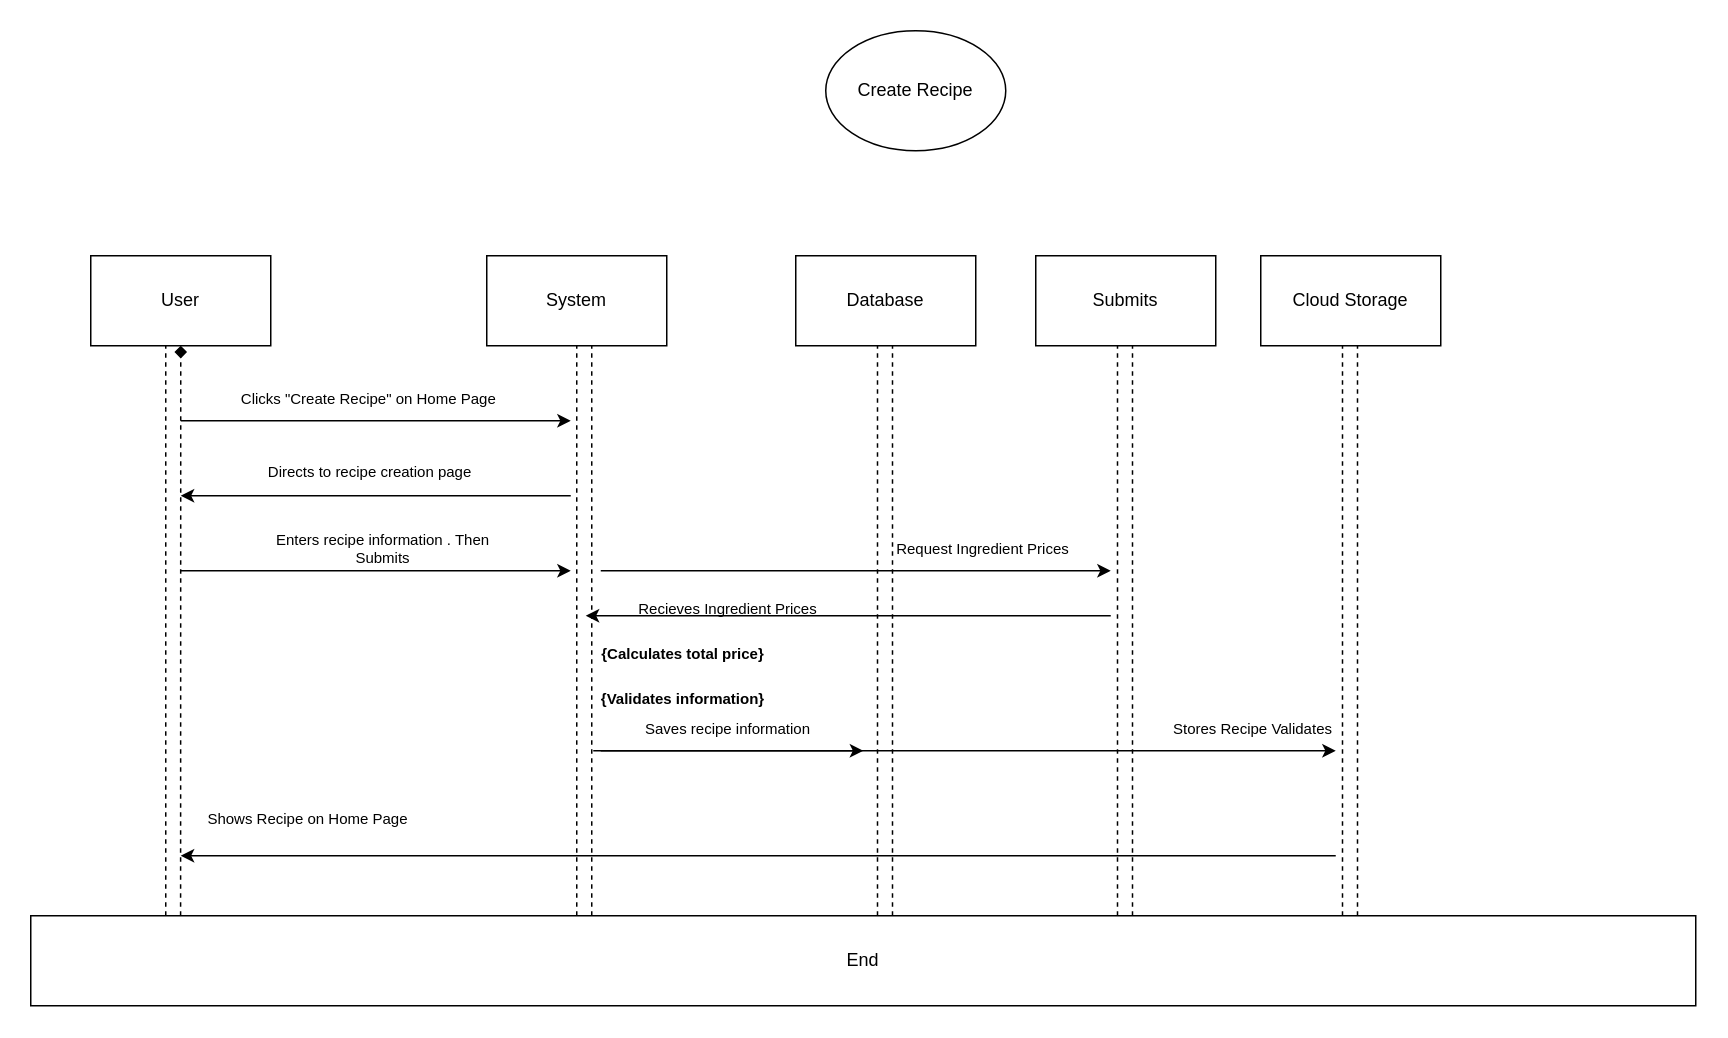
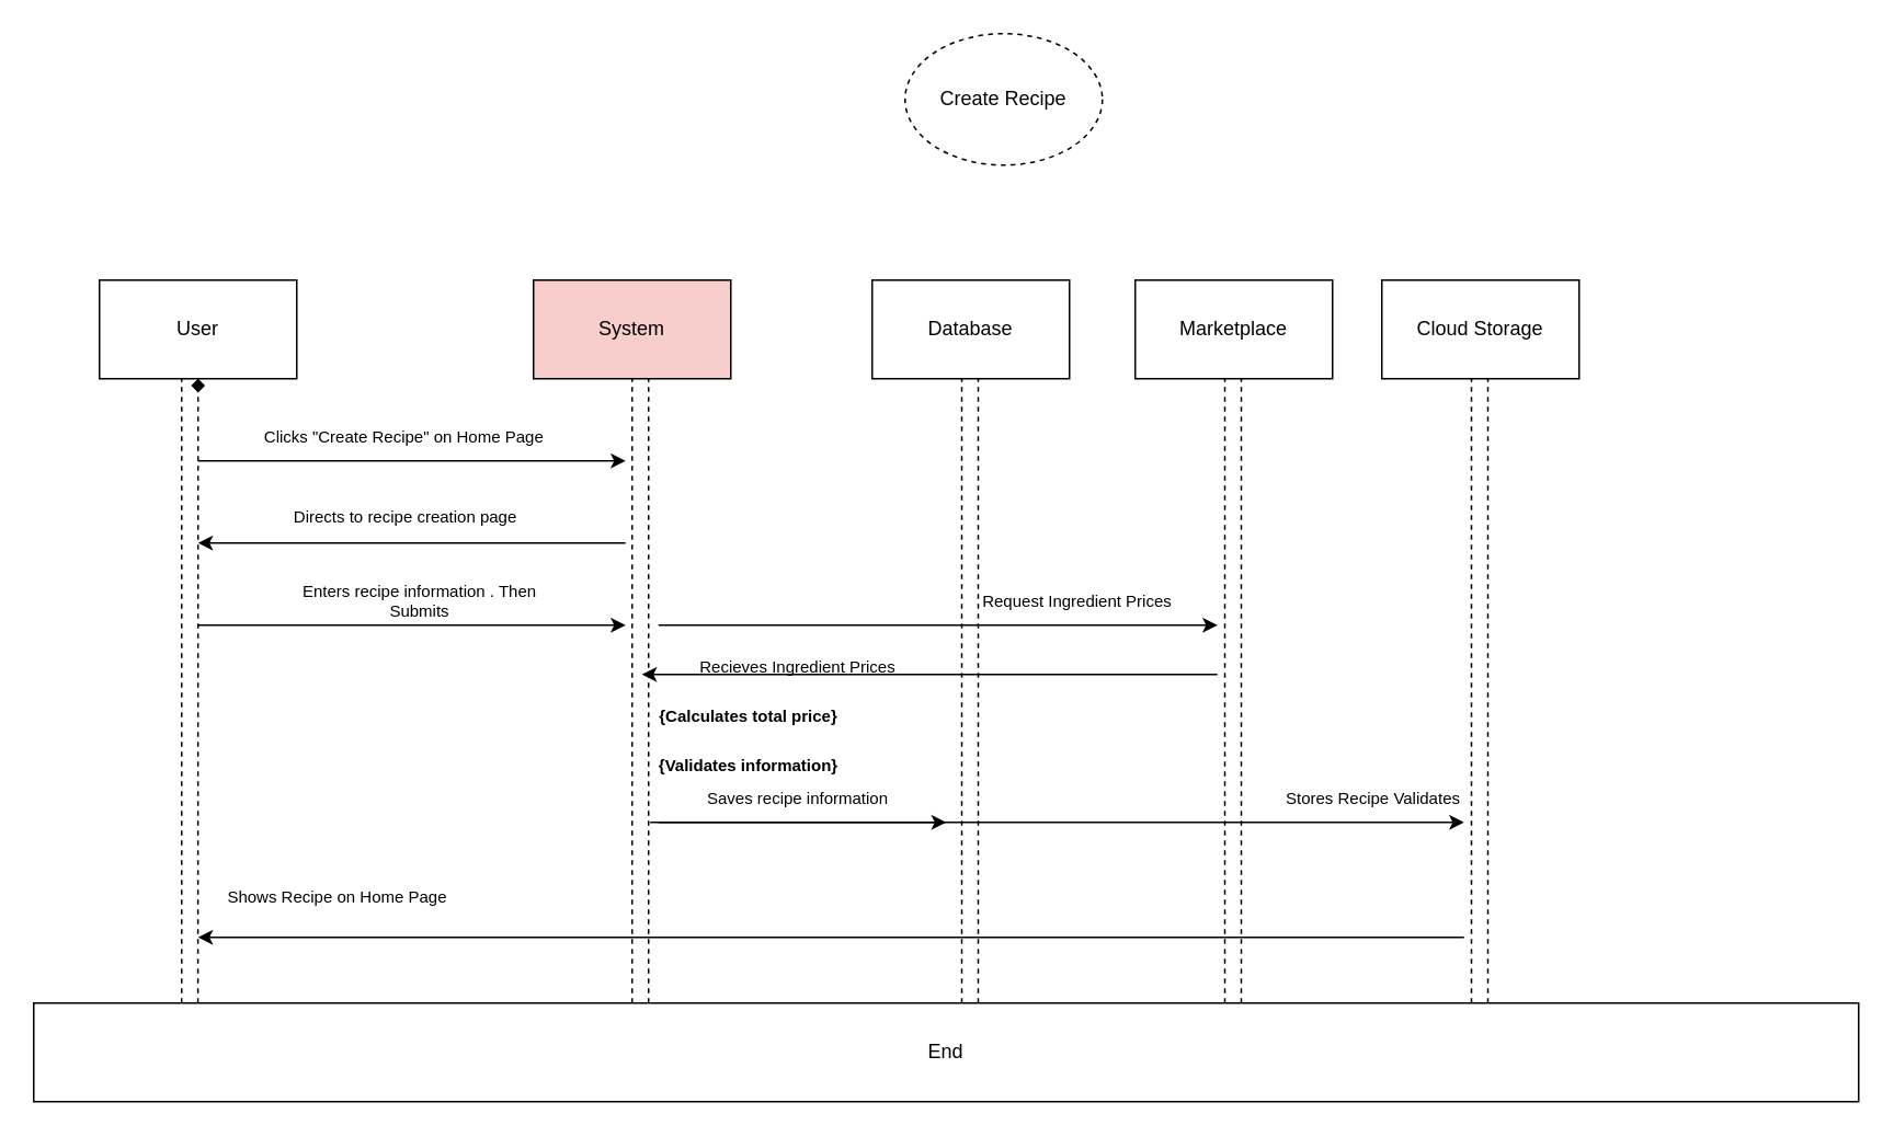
  <mxCell id="0" />
  <mxCell id="1" parent="0" />
  <mxCell id="2" value="User" style="rounded=0;whiteSpace=wrap;html=1;" parent="1" vertex="1"><mxGeometry x="60" y="170" width="120" height="60" as="geometry" /></mxCell>
- <mxCell id="3" value="System" style="rounded=0;whiteSpace=wrap;html=1;" parent="1" vertex="1"><mxGeometry x="324" y="170" width="120" height="60" as="geometry" /></mxCell>
+ <mxCell id="3" value="System" style="rounded=0;whiteSpace=wrap;html=1;fillColor=#f8cecc;" parent="1" vertex="1"><mxGeometry x="324" y="170" width="120" height="60" as="geometry" /></mxCell>
  <mxCell id="4" value="Database" style="rounded=0;whiteSpace=wrap;html=1;" parent="1" vertex="1"><mxGeometry x="530" y="170" width="120" height="60" as="geometry" /></mxCell>
- <mxCell id="5" value="Submits" style="rounded=0;whiteSpace=wrap;html=1;" parent="1" vertex="1"><mxGeometry x="690" y="170" width="120" height="60" as="geometry" /></mxCell>
+ <mxCell id="5" value="Marketplace" style="rounded=0;whiteSpace=wrap;html=1;" parent="1" vertex="1"><mxGeometry x="690" y="170" width="120" height="60" as="geometry" /></mxCell>
  <mxCell id="6" value="Cloud Storage" style="rounded=0;whiteSpace=wrap;html=1;" parent="1" vertex="1"><mxGeometry x="840" y="170" width="120" height="60" as="geometry" /></mxCell>
  <mxCell id="7" value="End" style="rounded=0;whiteSpace=wrap;html=1;" parent="1" vertex="1"><mxGeometry x="20" y="610" width="1110" height="60" as="geometry" /></mxCell>
- <mxCell id="8" value="Create Recipe" style="ellipse;whiteSpace=wrap;html=1;" parent="1" vertex="1"><mxGeometry x="550" y="20" width="120" height="80" as="geometry" /></mxCell>
+ <mxCell id="8" value="Create Recipe" style="ellipse;whiteSpace=wrap;html=1;dashed=1;" parent="1" vertex="1"><mxGeometry x="550" y="20" width="120" height="80" as="geometry" /></mxCell>
  <mxCell id="9" value="" style="endArrow=diamond;dashed=1;html=1;rounded=0;entryX=0.5;entryY=1;entryDx=0;entryDy=0;exitX=0.09;exitY=0;exitDx=0;exitDy=0;exitPerimeter=0;" parent="1" source="7" target="2" edge="1"><mxGeometry width="50" height="50" relative="1" as="geometry"><mxPoint x="260" y="360" as="sourcePoint" /><mxPoint x="310" y="310" as="targetPoint" /></mxGeometry></mxCell>
  <mxCell id="10" value="" style="endArrow=none;dashed=1;html=1;rounded=0;entryX=0.5;entryY=1;entryDx=0;entryDy=0;exitX=0.09;exitY=0;exitDx=0;exitDy=0;exitPerimeter=0;" parent="1" edge="1"><mxGeometry width="50" height="50" relative="1" as="geometry"><mxPoint x="110" y="610" as="sourcePoint" /><mxPoint x="110" y="230" as="targetPoint" /><Array as="points"><mxPoint x="110" y="420" /></Array></mxGeometry></mxCell>
  <mxCell id="11" value="" style="endArrow=none;dashed=1;html=1;rounded=0;entryX=0.5;entryY=1;entryDx=0;entryDy=0;exitX=0.09;exitY=0;exitDx=0;exitDy=0;exitPerimeter=0;" parent="1" edge="1"><mxGeometry width="50" height="50" relative="1" as="geometry"><mxPoint x="394" y="610" as="sourcePoint" /><mxPoint x="394" y="230" as="targetPoint" /></mxGeometry></mxCell>
  <mxCell id="12" value="" style="endArrow=none;dashed=1;html=1;rounded=0;entryX=0.5;entryY=1;entryDx=0;entryDy=0;exitX=0.09;exitY=0;exitDx=0;exitDy=0;exitPerimeter=0;" parent="1" edge="1"><mxGeometry width="50" height="50" relative="1" as="geometry"><mxPoint x="384" y="610" as="sourcePoint" /><mxPoint x="384" y="230" as="targetPoint" /><Array as="points"><mxPoint x="384" y="420" /></Array></mxGeometry></mxCell>
  <mxCell id="13" value="" style="endArrow=none;dashed=1;html=1;rounded=0;entryX=0.5;entryY=1;entryDx=0;entryDy=0;exitX=0.09;exitY=0;exitDx=0;exitDy=0;exitPerimeter=0;" parent="1" edge="1"><mxGeometry width="50" height="50" relative="1" as="geometry"><mxPoint x="594.5" y="610" as="sourcePoint" /><mxPoint x="594.5" y="230" as="targetPoint" /></mxGeometry></mxCell>
  <mxCell id="14" value="" style="endArrow=none;dashed=1;html=1;rounded=0;entryX=0.5;entryY=1;entryDx=0;entryDy=0;exitX=0.09;exitY=0;exitDx=0;exitDy=0;exitPerimeter=0;" parent="1" edge="1"><mxGeometry width="50" height="50" relative="1" as="geometry"><mxPoint x="584.5" y="610" as="sourcePoint" /><mxPoint x="584.5" y="230" as="targetPoint" /><Array as="points"><mxPoint x="584.5" y="420" /></Array></mxGeometry></mxCell>
  <mxCell id="15" value="" style="endArrow=none;dashed=1;html=1;rounded=0;entryX=0.5;entryY=1;entryDx=0;entryDy=0;exitX=0.09;exitY=0;exitDx=0;exitDy=0;exitPerimeter=0;" parent="1" edge="1"><mxGeometry width="50" height="50" relative="1" as="geometry"><mxPoint x="754.5" y="610" as="sourcePoint" /><mxPoint x="754.5" y="230" as="targetPoint" /></mxGeometry></mxCell>
  <mxCell id="16" value="" style="endArrow=none;dashed=1;html=1;rounded=0;entryX=0.5;entryY=1;entryDx=0;entryDy=0;exitX=0.09;exitY=0;exitDx=0;exitDy=0;exitPerimeter=0;" parent="1" edge="1"><mxGeometry width="50" height="50" relative="1" as="geometry"><mxPoint x="744.5" y="610" as="sourcePoint" /><mxPoint x="744.5" y="230" as="targetPoint" /><Array as="points"><mxPoint x="744.5" y="420" /></Array></mxGeometry></mxCell>
  <mxCell id="17" value="" style="endArrow=none;dashed=1;html=1;rounded=0;entryX=0.5;entryY=1;entryDx=0;entryDy=0;exitX=0.09;exitY=0;exitDx=0;exitDy=0;exitPerimeter=0;" parent="1" edge="1"><mxGeometry width="50" height="50" relative="1" as="geometry"><mxPoint x="904.5" y="610" as="sourcePoint" /><mxPoint x="904.5" y="230" as="targetPoint" /></mxGeometry></mxCell>
  <mxCell id="18" value="" style="endArrow=none;dashed=1;html=1;rounded=0;entryX=0.5;entryY=1;entryDx=0;entryDy=0;exitX=0.09;exitY=0;exitDx=0;exitDy=0;exitPerimeter=0;" parent="1" edge="1"><mxGeometry width="50" height="50" relative="1" as="geometry"><mxPoint x="894.5" y="610" as="sourcePoint" /><mxPoint x="894.5" y="230" as="targetPoint" /><Array as="points"><mxPoint x="894.5" y="420" /></Array></mxGeometry></mxCell>
  <mxCell id="19" value="" style="endArrow=classic;html=1;rounded=0;" parent="1" edge="1"><mxGeometry width="50" height="50" relative="1" as="geometry"><mxPoint x="120" y="280" as="sourcePoint" /><mxPoint x="380" y="280" as="targetPoint" /></mxGeometry></mxCell>
  <mxCell id="20" value="&lt;font style=&quot;font-size: 10px;&quot;&gt;Clicks &quot;Create Recipe&quot; on Home Page&lt;/font&gt;" style="text;html=1;align=center;verticalAlign=middle;resizable=0;points=[];autosize=1;strokeColor=none;fillColor=none;" parent="1" vertex="1"><mxGeometry x="150" y="250" width="190" height="30" as="geometry" /></mxCell>
  <mxCell id="21" value="" style="endArrow=classic;html=1;rounded=0;" parent="1" edge="1"><mxGeometry width="50" height="50" relative="1" as="geometry"><mxPoint x="380" y="330" as="sourcePoint" /><mxPoint x="120" y="330" as="targetPoint" /></mxGeometry></mxCell>
  <mxCell id="22" value="&lt;div style=&quot;font-size: 10px;&quot;&gt;&lt;font style=&quot;font-size: 10px;&quot;&gt;&amp;nbsp;Directs to recipe creation page&lt;/font&gt;&lt;/div&gt;&lt;div style=&quot;font-size: 10px;&quot;&gt;&lt;br style=&quot;font-size: 10px;&quot;&gt;&lt;/div&gt;" style="text;html=1;strokeColor=none;fillColor=none;align=center;verticalAlign=middle;whiteSpace=wrap;rounded=0;fontSize=10;" parent="1" vertex="1"><mxGeometry x="160" y="305" width="170" height="30" as="geometry" /></mxCell>
  <mxCell id="23" value="" style="endArrow=classic;html=1;rounded=0;" parent="1" edge="1"><mxGeometry width="50" height="50" relative="1" as="geometry"><mxPoint x="120" y="380" as="sourcePoint" /><mxPoint x="380" y="380" as="targetPoint" /></mxGeometry></mxCell>
  <mxCell id="24" value="&lt;div style=&quot;&quot;&gt;Enters recipe information . Then Submits&lt;br&gt;&lt;/div&gt;" style="text;html=1;strokeColor=none;fillColor=none;align=center;verticalAlign=middle;whiteSpace=wrap;rounded=0;fontSize=10;" parent="1" vertex="1"><mxGeometry x="170" y="350" width="170" height="30" as="geometry" /></mxCell>
  <mxCell id="25" value="" style="endArrow=classic;html=1;rounded=0;" parent="1" edge="1"><mxGeometry width="50" height="50" relative="1" as="geometry"><mxPoint x="395" y="500" as="sourcePoint" /><mxPoint x="575" y="500" as="targetPoint" /></mxGeometry></mxCell>
  <mxCell id="26" value="&lt;div style=&quot;&quot;&gt;Saves recipe information&lt;br&gt;&lt;/div&gt;" style="text;html=1;strokeColor=none;fillColor=none;align=center;verticalAlign=middle;whiteSpace=wrap;rounded=0;fontSize=10;" parent="1" vertex="1"><mxGeometry x="400" y="470" width="170" height="30" as="geometry" /></mxCell>
  <mxCell id="27" value="" style="endArrow=classic;html=1;rounded=0;" parent="1" edge="1"><mxGeometry width="50" height="50" relative="1" as="geometry"><mxPoint x="400" y="380" as="sourcePoint" /><mxPoint x="740" y="380" as="targetPoint" /></mxGeometry></mxCell>
  <mxCell id="28" value="&lt;div style=&quot;&quot;&gt;Request Ingredient Prices&lt;/div&gt;" style="text;html=1;strokeColor=none;fillColor=none;align=center;verticalAlign=middle;whiteSpace=wrap;rounded=0;fontSize=10;" parent="1" vertex="1"><mxGeometry x="570" y="350" width="170" height="30" as="geometry" /></mxCell>
  <mxCell id="29" value="" style="endArrow=classic;html=1;rounded=0;" parent="1" edge="1"><mxGeometry width="50" height="50" relative="1" as="geometry"><mxPoint x="740" y="410" as="sourcePoint" /><mxPoint x="390" y="410" as="targetPoint" /></mxGeometry></mxCell>
  <mxCell id="30" value="&lt;div style=&quot;&quot;&gt;Recieves Ingredient Prices&lt;/div&gt;" style="text;html=1;strokeColor=none;fillColor=none;align=center;verticalAlign=middle;whiteSpace=wrap;rounded=0;fontSize=10;" parent="1" vertex="1"><mxGeometry x="400" y="390" width="170" height="30" as="geometry" /></mxCell>
  <mxCell id="31" value="&lt;div style=&quot;&quot;&gt;&lt;b&gt;{Calculates total price}&lt;/b&gt;&lt;br&gt;&lt;/div&gt;" style="text;html=1;strokeColor=none;fillColor=none;align=center;verticalAlign=middle;whiteSpace=wrap;rounded=0;fontSize=10;" parent="1" vertex="1"><mxGeometry x="370" y="420" width="170" height="30" as="geometry" /></mxCell>
  <mxCell id="32" value="" style="endArrow=classic;html=1;rounded=0;exitX=0;exitY=1;exitDx=0;exitDy=0;" parent="1" source="26" edge="1"><mxGeometry width="50" height="50" relative="1" as="geometry"><mxPoint x="520" y="410" as="sourcePoint" /><mxPoint x="890" y="500" as="targetPoint" /></mxGeometry></mxCell>
  <mxCell id="33" value="&lt;div style=&quot;&quot;&gt;Stores Recipe Validates&lt;/div&gt;" style="text;html=1;strokeColor=none;fillColor=none;align=center;verticalAlign=middle;whiteSpace=wrap;rounded=0;fontSize=10;" parent="1" vertex="1"><mxGeometry x="750" y="470" width="170" height="30" as="geometry" /></mxCell>
  <mxCell id="34" value="" style="endArrow=classic;html=1;rounded=0;" parent="1" edge="1"><mxGeometry width="50" height="50" relative="1" as="geometry"><mxPoint x="890" y="570" as="sourcePoint" /><mxPoint x="120" y="570" as="targetPoint" /></mxGeometry></mxCell>
  <mxCell id="35" value="&lt;div style=&quot;&quot;&gt;Shows Recipe on Home Page&lt;/div&gt;" style="text;html=1;strokeColor=none;fillColor=none;align=center;verticalAlign=middle;whiteSpace=wrap;rounded=0;fontSize=10;" parent="1" vertex="1"><mxGeometry x="120" y="530" width="170" height="30" as="geometry" /></mxCell>
  <mxCell id="36" value="&lt;div style=&quot;&quot;&gt;&lt;b&gt;{Validates information}&lt;/b&gt;&lt;br&gt;&lt;/div&gt;" style="text;html=1;strokeColor=none;fillColor=none;align=center;verticalAlign=middle;whiteSpace=wrap;rounded=0;fontSize=10;" vertex="1" parent="1"><mxGeometry x="370" y="450" width="170" height="30" as="geometry" /></mxCell>
